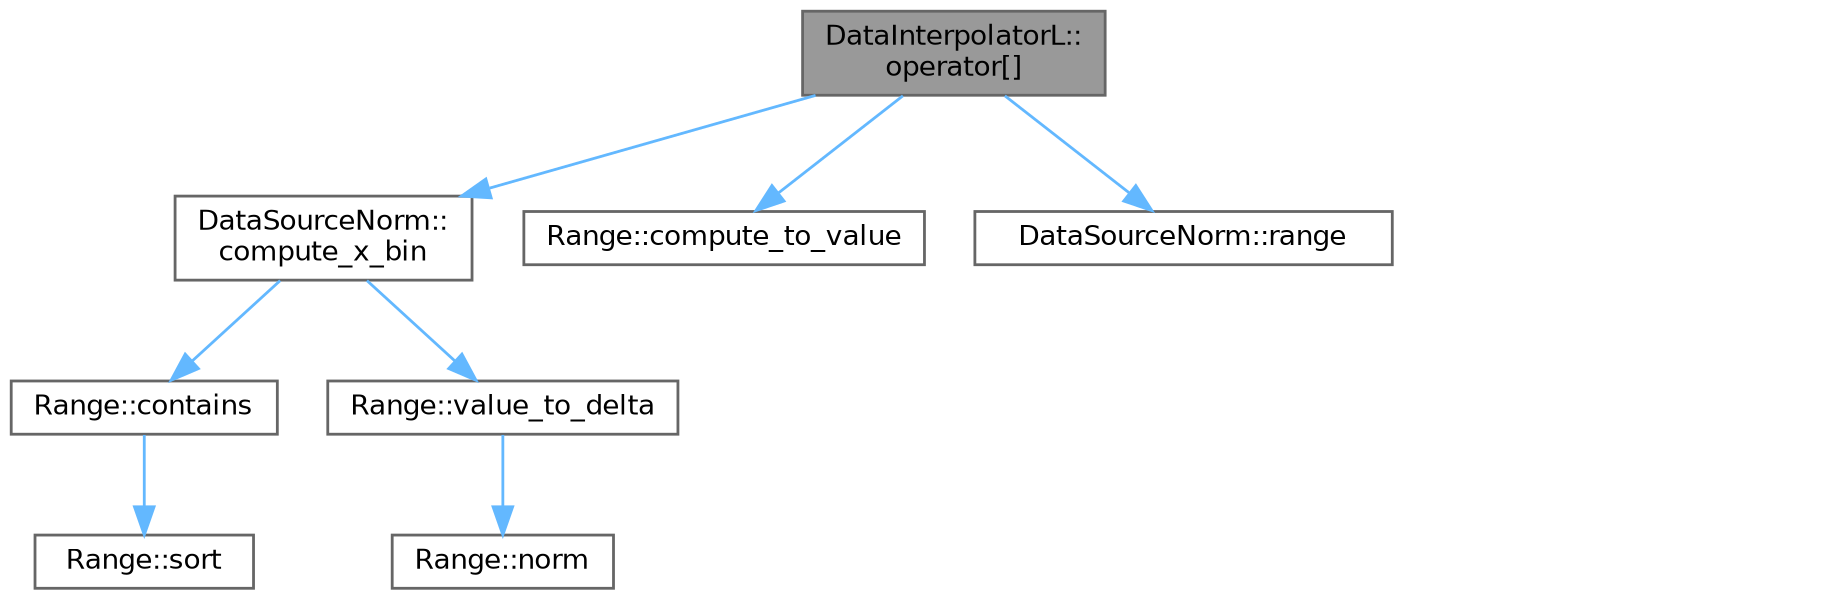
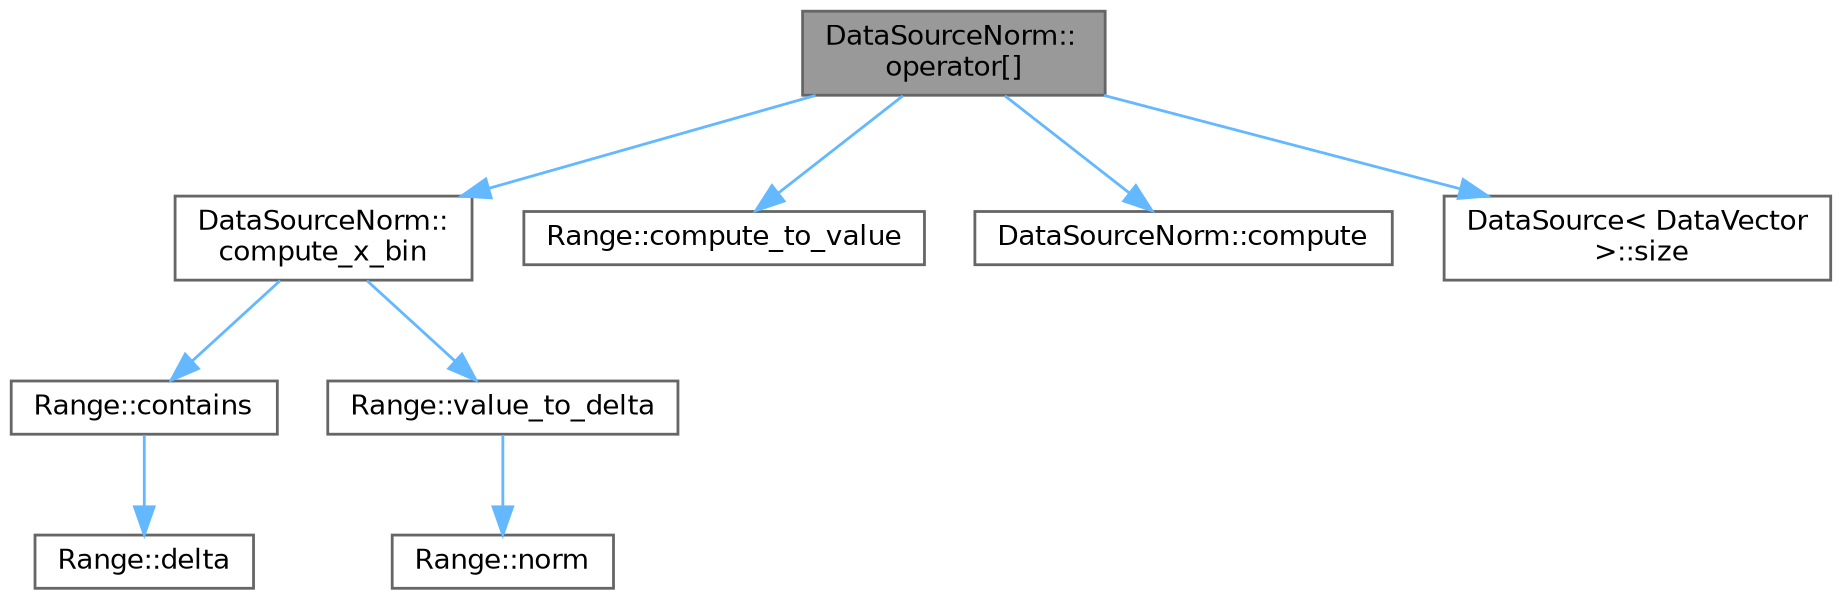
  digraph {
    rankdir=TB
    node [color=grey40 fillcolor=white fontname=Helvetica fontsize=10 shape=box style=filled]
    edge [color=steelblue1 fontname=Helvetica fontsize=10 labelfontname=Helvetica labelfontsize=10 style=solid]
-   n1 [color=gray40 fillcolor=grey60 fontcolor=black height=0.2 label="DataInterpolatorL::\loperator[]" width=0.4]
+   n1 [color=gray40 fillcolor=grey60 fontcolor=black height=0.2 label="DataSourceNorm::\loperator[]" width=0.4]
    n2 [height=0.2 label="DataSourceNorm::\lcompute_x_bin" width=0.4]
    n3 [height=0.2 label="Range::compute_to_value" width=0.4]
-   n4 [height=0.2 label="DataSourceNorm::range" width=0.4]
+   n4 [height=0.2 label="DataSourceNorm::compute" width=0.4]
+   n5 [height=0.2 label="DataSource\< DataVector\l \>::size" width=0.4]
    n6 [height=0.2 label="Range::contains" width=0.4]
    n7 [height=0.2 label="Range::value_to_delta" width=0.4]
-   n8 [height=0.2 label="Range::sort" width=0.4]
+   n8 [height=0.2 label="Range::delta" width=0.4]
    n9 [height=0.2 label="Range::norm" width=0.4]
    n1 -> n2
    n1 -> n3
    n1 -> n4
+   n1 -> n5
    n2 -> n6
    n2 -> n7
    n6 -> n8
    n7 -> n9
  }
